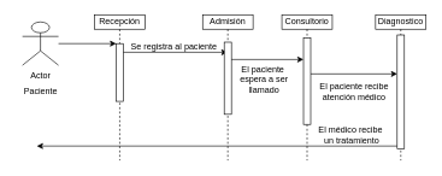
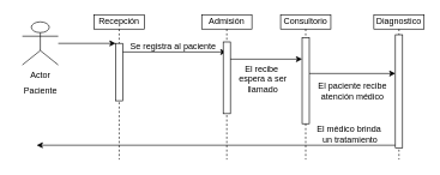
  <mxCell id="0" />
  <mxCell id="1" parent="0" />
  <mxCell id="2" value="" style="endArrow=classic;html=1;rounded=0;" edge="1" parent="1" source="10" target="5"><mxGeometry width="50" height="50" relative="1" as="geometry"><mxPoint x="40" y="62" as="sourcePoint" /><mxPoint x="205" y="62" as="targetPoint" /><Array as="points" /></mxGeometry></mxCell>
  <mxCell id="3" value="Paciente" style="text;html=1;align=center;verticalAlign=middle;resizable=0;points=[];autosize=1;strokeColor=none;fillColor=none;" vertex="1" parent="1"><mxGeometry x="20" y="112" width="70" height="30" as="geometry" /></mxCell>
  <mxCell id="4" value="Recepción" style="shape=umlLifeline;perimeter=lifelinePerimeter;whiteSpace=wrap;html=1;container=1;dropTarget=0;collapsible=0;recursiveResize=0;outlineConnect=0;portConstraint=eastwest;newEdgeStyle={&quot;edgeStyle&quot;:&quot;elbowEdgeStyle&quot;,&quot;elbow&quot;:&quot;vertical&quot;,&quot;curved&quot;:0,&quot;rounded&quot;:0};size=20;" vertex="1" parent="1"><mxGeometry x="130" y="20" width="70" height="202" as="geometry" /></mxCell>
  <mxCell id="5" value="" style="html=1;points=[];perimeter=orthogonalPerimeter;outlineConnect=0;targetShapes=umlLifeline;portConstraint=eastwest;newEdgeStyle={&quot;edgeStyle&quot;:&quot;elbowEdgeStyle&quot;,&quot;elbow&quot;:&quot;vertical&quot;,&quot;curved&quot;:0,&quot;rounded&quot;:0};" vertex="1" parent="4"><mxGeometry x="30" y="40" width="10" height="80" as="geometry" /></mxCell>
  <mxCell id="6" value="" style="edgeStyle=none;orthogonalLoop=1;jettySize=auto;html=1;rounded=0;" edge="1" parent="1" target="7"><mxGeometry width="100" relative="1" as="geometry"><mxPoint x="170" y="72" as="sourcePoint" /><mxPoint x="270" y="72" as="targetPoint" /><Array as="points" /></mxGeometry></mxCell>
  <mxCell id="7" value="Admisión" style="shape=umlLifeline;perimeter=lifelinePerimeter;whiteSpace=wrap;html=1;container=1;dropTarget=0;collapsible=0;recursiveResize=0;outlineConnect=0;portConstraint=eastwest;newEdgeStyle={&quot;edgeStyle&quot;:&quot;elbowEdgeStyle&quot;,&quot;elbow&quot;:&quot;vertical&quot;,&quot;curved&quot;:0,&quot;rounded&quot;:0};size=20;" vertex="1" parent="1"><mxGeometry x="280" y="20" width="70" height="202" as="geometry" /></mxCell>
  <mxCell id="8" value="" style="html=1;points=[];perimeter=orthogonalPerimeter;outlineConnect=0;targetShapes=umlLifeline;portConstraint=eastwest;newEdgeStyle={&quot;edgeStyle&quot;:&quot;elbowEdgeStyle&quot;,&quot;elbow&quot;:&quot;vertical&quot;,&quot;curved&quot;:0,&quot;rounded&quot;:0};" vertex="1" parent="7"><mxGeometry x="30" y="38" width="10" height="100" as="geometry" /></mxCell>
  <mxCell id="9" value="Se registra al paciente" style="text;html=1;align=center;verticalAlign=middle;resizable=0;points=[];autosize=1;strokeColor=none;fillColor=none;" vertex="1" parent="1"><mxGeometry x="170" y="50" width="140" height="30" as="geometry" /></mxCell>
  <mxCell id="10" value="Actor" style="shape=umlActor;verticalLabelPosition=bottom;verticalAlign=top;html=1;outlineConnect=0;" vertex="1" parent="1"><mxGeometry x="30" y="30" width="50" height="60" as="geometry" /></mxCell>
  <mxCell id="11" value="" style="edgeStyle=none;orthogonalLoop=1;jettySize=auto;html=1;rounded=0;" edge="1" parent="1" source="8"><mxGeometry width="100" relative="1" as="geometry"><mxPoint x="330" y="82" as="sourcePoint" /><mxPoint x="420" y="82" as="targetPoint" /><Array as="points" /></mxGeometry></mxCell>
  <mxCell id="12" value="Consultorio" style="shape=umlLifeline;perimeter=lifelinePerimeter;whiteSpace=wrap;html=1;container=1;dropTarget=0;collapsible=0;recursiveResize=0;outlineConnect=0;portConstraint=eastwest;newEdgeStyle={&quot;edgeStyle&quot;:&quot;elbowEdgeStyle&quot;,&quot;elbow&quot;:&quot;vertical&quot;,&quot;curved&quot;:0,&quot;rounded&quot;:0};size=20;" vertex="1" parent="1"><mxGeometry x="390" y="20" width="70" height="202" as="geometry" /></mxCell>
  <mxCell id="13" value="" style="html=1;points=[];perimeter=orthogonalPerimeter;outlineConnect=0;targetShapes=umlLifeline;portConstraint=eastwest;newEdgeStyle={&quot;edgeStyle&quot;:&quot;elbowEdgeStyle&quot;,&quot;elbow&quot;:&quot;vertical&quot;,&quot;curved&quot;:0,&quot;rounded&quot;:0};" vertex="1" parent="12"><mxGeometry x="30" y="32" width="10" height="120" as="geometry" /></mxCell>
- <mxCell id="14" value="El paciente&amp;nbsp;&lt;br&gt;espera a ser &lt;br&gt;llamado" style="text;html=1;align=center;verticalAlign=middle;resizable=0;points=[];autosize=1;strokeColor=none;fillColor=none;" vertex="1" parent="1"><mxGeometry x="320" y="80" width="90" height="60" as="geometry" /></mxCell>
+ <mxCell id="14" value="El recibe&amp;nbsp;&lt;br&gt;espera a ser &lt;br&gt;llamado" style="text;html=1;align=center;verticalAlign=middle;resizable=0;points=[];autosize=1;strokeColor=none;fillColor=none;" vertex="1" parent="1"><mxGeometry x="320" y="80" width="90" height="60" as="geometry" /></mxCell>
  <mxCell id="15" value="El paciente recibe&lt;br&gt;atención médico" style="text;html=1;align=center;verticalAlign=middle;resizable=0;points=[];autosize=1;strokeColor=none;fillColor=none;" vertex="1" parent="1"><mxGeometry x="430" y="107" width="120" height="40" as="geometry" /></mxCell>
  <mxCell id="16" value="Diagnostico" style="shape=umlLifeline;perimeter=lifelinePerimeter;whiteSpace=wrap;html=1;container=1;dropTarget=0;collapsible=0;recursiveResize=0;outlineConnect=0;portConstraint=eastwest;newEdgeStyle={&quot;edgeStyle&quot;:&quot;elbowEdgeStyle&quot;,&quot;elbow&quot;:&quot;vertical&quot;,&quot;curved&quot;:0,&quot;rounded&quot;:0};size=20;" vertex="1" parent="1"><mxGeometry x="520" y="20" width="70" height="202" as="geometry" /></mxCell>
  <mxCell id="17" value="" style="html=1;points=[];perimeter=orthogonalPerimeter;outlineConnect=0;targetShapes=umlLifeline;portConstraint=eastwest;newEdgeStyle={&quot;edgeStyle&quot;:&quot;elbowEdgeStyle&quot;,&quot;elbow&quot;:&quot;vertical&quot;,&quot;curved&quot;:0,&quot;rounded&quot;:0};" vertex="1" parent="16"><mxGeometry x="30" y="28" width="10" height="158" as="geometry" /></mxCell>
  <mxCell id="18" value="" style="edgeStyle=none;orthogonalLoop=1;jettySize=auto;html=1;rounded=0;" edge="1" parent="1" source="17"><mxGeometry width="100" relative="1" as="geometry"><mxPoint x="100" y="302" as="sourcePoint" /><mxPoint x="50" y="202" as="targetPoint" /><Array as="points" /></mxGeometry></mxCell>
- <mxCell id="19" value="El médico recibe&lt;br&gt;&amp;nbsp;un tratamiento" style="text;html=1;align=center;verticalAlign=middle;resizable=0;points=[];autosize=1;strokeColor=none;fillColor=none;" vertex="1" parent="1"><mxGeometry x="430" y="167" width="110" height="40" as="geometry" /></mxCell>
+ <mxCell id="19" value="El médico brinda&lt;br&gt;&amp;nbsp;un tratamiento" style="text;html=1;align=center;verticalAlign=middle;resizable=0;points=[];autosize=1;strokeColor=none;fillColor=none;" vertex="1" parent="1"><mxGeometry x="430" y="167" width="110" height="40" as="geometry" /></mxCell>
  <mxCell id="20" value="" style="edgeStyle=none;orthogonalLoop=1;jettySize=auto;html=1;rounded=0;" edge="1" parent="1"><mxGeometry width="100" relative="1" as="geometry"><mxPoint x="430" y="102" as="sourcePoint" /><mxPoint x="550" y="102" as="targetPoint" /><Array as="points"><mxPoint x="440" y="102" /></Array></mxGeometry></mxCell>
